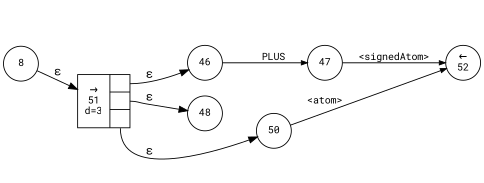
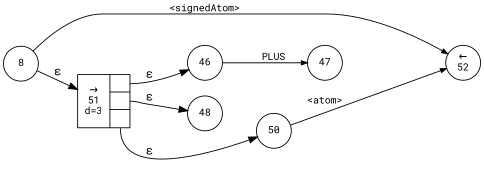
  digraph {
    fontname="Roboto Mono"
    rankdir=LR
    node [fixedsize=true fontname="Roboto Mono" fontsize=11 peripheries=1 shape=circle]
    edge [fontname="Roboto Mono"]
    n1 [label=48 width=.55]
    n2 [label="&larr;\n52" width=.55]
    n3 [label=50 width=.55]
    n4 [fixedsize=false label="{&rarr;\n51\nd=3|{<p0>|<p1>|<p2>}}" shape=record]
    n5 [label=46 width=.55]
    n6 [label=47 width=.55]
    n7 [label=8 width=.55]
    n3 -> n2 [arrowhead=normal arrowsize=.7 fontsize=11 label="<atom>"]
    n4 -> n1 [label="&epsilon;" tailport=p1]
    n4 -> n3 [label="&epsilon;" tailport=p2]
    n4 -> n5 [label="&epsilon;" tailport=p0]
    n5 -> n6 [arrowhead=normal arrowsize=.7 fontsize=11 label=PLUS]
-   n6 -> n2 [arrowhead=normal arrowsize=.7 fontsize=11 label="<signedAtom>"]
+   n7 -> n2 [arrowhead=normal arrowsize=.7 fontsize=11 label="<signedAtom>"]
    n7 -> n4 [label="&epsilon;"]
  }
